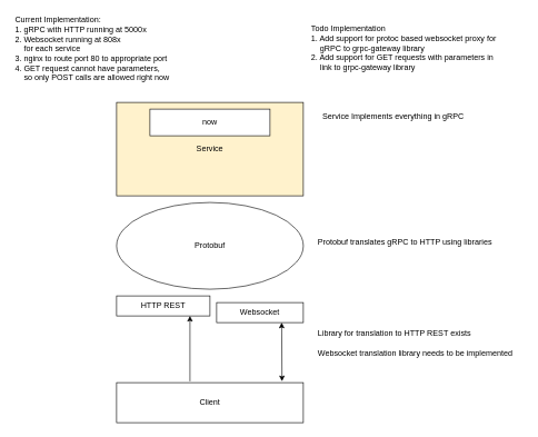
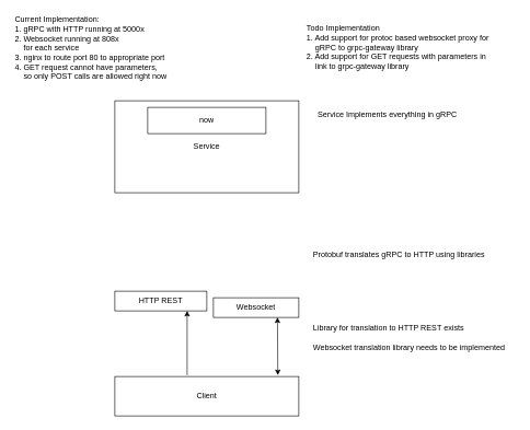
  <mxCell id="0" />
  <mxCell id="1" parent="0" />
- <mxCell id="2" value="Service" style="rounded=0;whiteSpace=wrap;html=1;fillColor=#fff2cc;" parent="1" vertex="1"><mxGeometry x="174" y="153" width="280" height="140" as="geometry" /></mxCell>
+ <mxCell id="2" value="Service" style="rounded=0;whiteSpace=wrap;html=1;" parent="1" vertex="1"><mxGeometry x="174" y="153" width="280" height="140" as="geometry" /></mxCell>
  <mxCell id="3" value="now" style="rounded=0;whiteSpace=wrap;html=1;" parent="1" vertex="1"><mxGeometry x="224" y="163" width="180" height="40" as="geometry" /></mxCell>
  <mxCell id="4" value="HTTP REST" style="rounded=0;whiteSpace=wrap;html=1;" parent="1" vertex="1"><mxGeometry x="174" y="443" width="140" height="30" as="geometry" /></mxCell>
  <mxCell id="5" value="Websocket&lt;br&gt;" style="rounded=0;whiteSpace=wrap;html=1;" parent="1" vertex="1"><mxGeometry x="324" y="453" width="130" height="30" as="geometry" /></mxCell>
  <mxCell id="6" value="Client&lt;br&gt;" style="rounded=0;whiteSpace=wrap;html=1;" parent="1" vertex="1"><mxGeometry x="174" y="573" width="280" height="60" as="geometry" /></mxCell>
  <mxCell id="7" value="" style="endArrow=classic;startArrow=classic;html=1;entryX=0.75;entryY=1;entryDx=0;entryDy=0;" parent="1" target="5" edge="1"><mxGeometry width="50" height="50" relative="1" as="geometry"><mxPoint x="422" y="571" as="sourcePoint" /><mxPoint x="389" y="473" as="targetPoint" /></mxGeometry></mxCell>
  <mxCell id="8" value="" style="endArrow=classic;html=1;" parent="1" edge="1"><mxGeometry width="50" height="50" relative="1" as="geometry"><mxPoint x="284" y="571" as="sourcePoint" /><mxPoint x="284" y="473" as="targetPoint" /></mxGeometry></mxCell>
- <mxCell id="9" value="Protobuf" style="ellipse;whiteSpace=wrap;html=1;" parent="1" vertex="1"><mxGeometry x="174" y="303" width="280" height="130" as="geometry" /></mxCell>
  <mxCell id="10" value="Service Implements everything in gRPC" style="text;html=1;resizable=0;points=[];autosize=1;align=left;verticalAlign=top;spacingTop=-4;" parent="1" vertex="1"><mxGeometry x="481" y="165" width="230" height="20" as="geometry" /></mxCell>
- <mxCell id="11" value="Protobuf translates gRPC to HTTP using libraries&lt;br&gt;&lt;br&gt;" style="text;html=1;resizable=0;points=[];autosize=1;align=left;verticalAlign=top;spacingTop=-4;" parent="1" vertex="1"><mxGeometry x="474" y="353" width="280" height="30" as="geometry" /></mxCell>
+ <mxCell id="11" value="Protobuf translates gRPC to HTTP using libraries&lt;br&gt;&lt;br&gt;" style="text;html=1;resizable=0;points=[];autosize=1;align=left;verticalAlign=top;spacingTop=-4;" parent="1" vertex="1"><mxGeometry x="474" y="378" width="280" height="30" as="geometry" /></mxCell>
  <mxCell id="12" value="Library for translation to HTTP REST exists&lt;br&gt;&lt;br&gt;Websocket translation library needs to be implemented&lt;br&gt;&lt;br&gt;" style="text;html=1;resizable=0;points=[];autosize=1;align=left;verticalAlign=top;spacingTop=-4;" parent="1" vertex="1"><mxGeometry x="474" y="490" width="310" height="60" as="geometry" /></mxCell>
  <mxCell id="13" value="Current Implementation:&lt;br&gt;1. gRPC with HTTP running at 5000x&lt;br&gt;2. Websocket running at 808x&lt;br&gt;&amp;nbsp; &amp;nbsp; for each service&lt;br&gt;3. nginx to route port 80 to appropriate port&amp;nbsp;&lt;br&gt;4. GET request cannot have parameters,&amp;nbsp;&lt;br&gt;&amp;nbsp; &amp;nbsp; so only POST calls are allowed right now&lt;br&gt;&lt;br&gt;&lt;br&gt;" style="text;html=1;resizable=0;points=[];autosize=1;align=left;verticalAlign=top;spacingTop=-4;" parent="1" vertex="1"><mxGeometry x="20" y="20" width="250" height="130" as="geometry" /></mxCell>
  <mxCell id="14" value="Todo Implementation&lt;br&gt;1. Add support for protoc based websocket proxy for&amp;nbsp;&lt;br&gt;&amp;nbsp; &amp;nbsp; gRPC to grpc-gateway library&lt;br&gt;2. Add support for GET requests with parameters in&amp;nbsp;&lt;br&gt;&amp;nbsp; &amp;nbsp; link to grpc-gateway library&lt;br&gt;" style="text;html=1;resizable=0;points=[];autosize=1;align=left;verticalAlign=top;spacingTop=-4;" parent="1" vertex="1"><mxGeometry x="464" y="33" width="300" height="70" as="geometry" /></mxCell>
